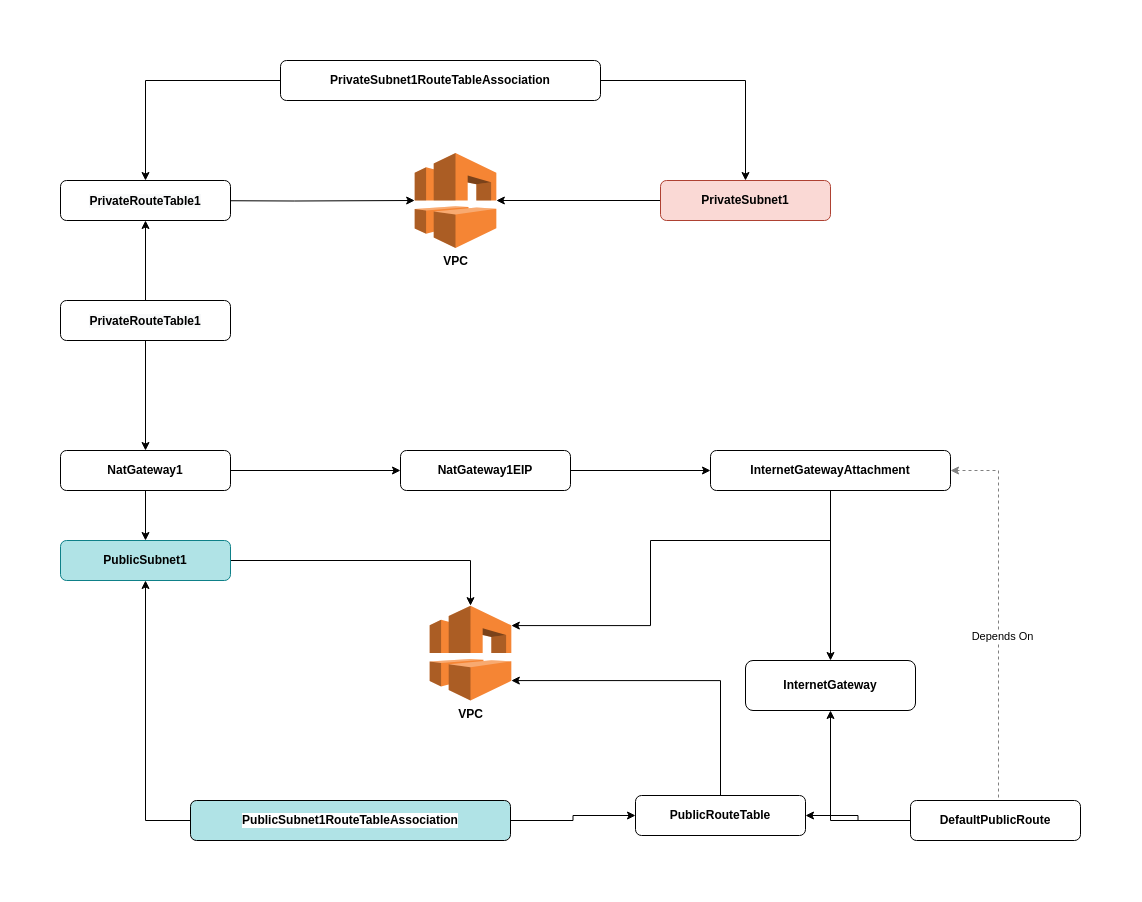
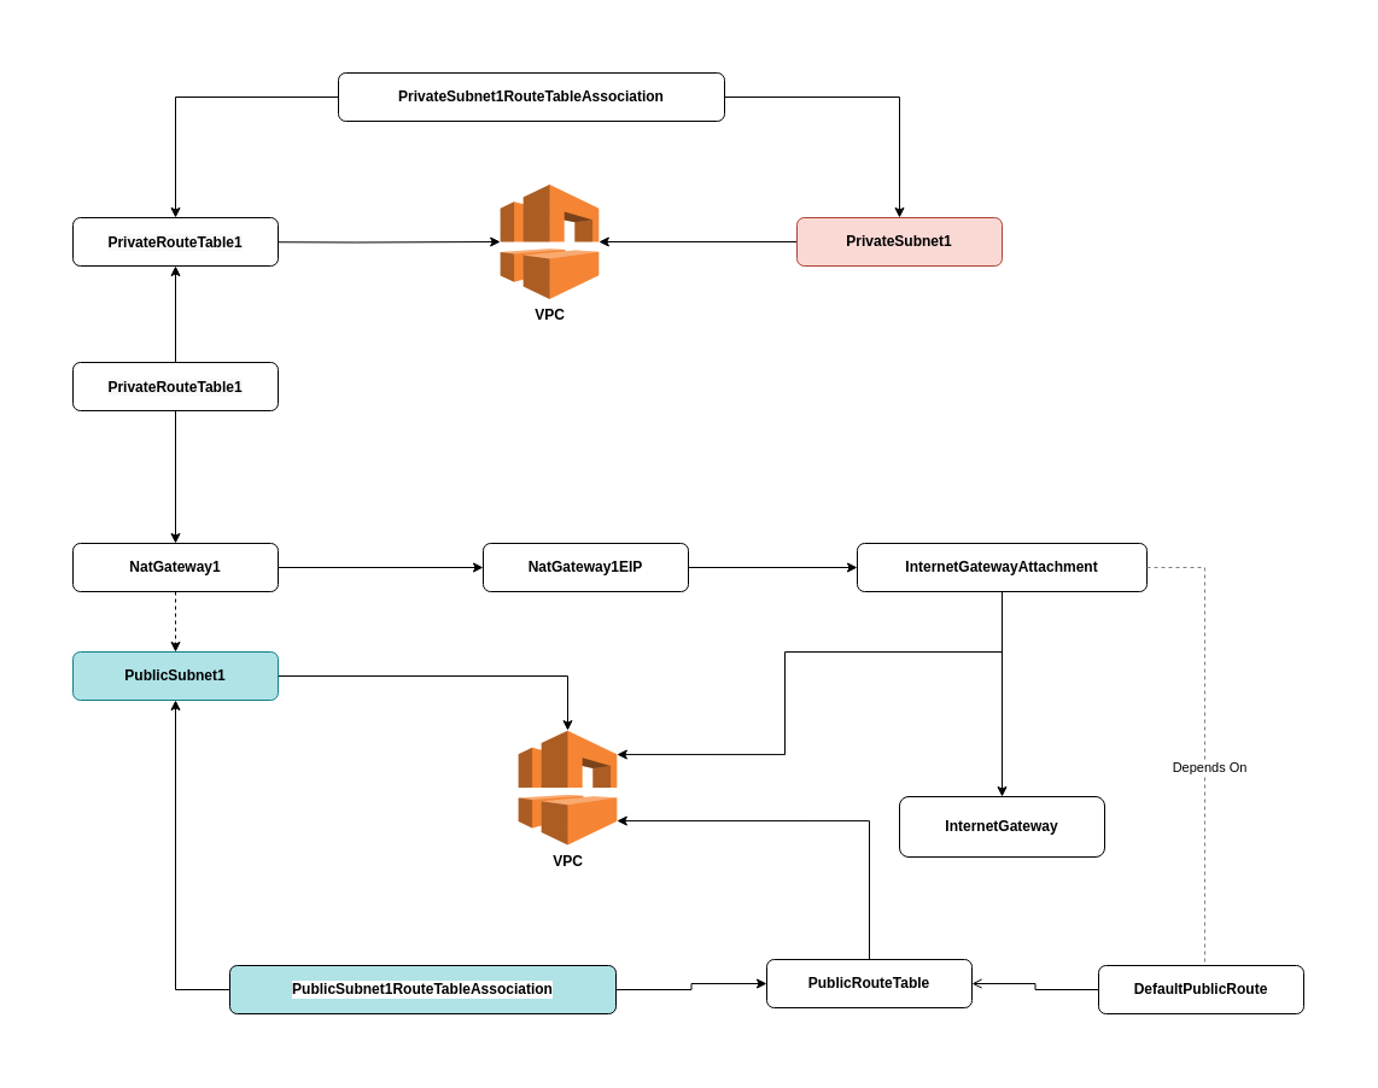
  <mxCell id="0" />
  <mxCell id="1" parent="0" />
  <mxCell id="2" value="" style="rounded=1;whiteSpace=wrap;html=1;fontFamily=Helvetica;fontSize=12;fontColor=#000000;arcSize=1;strokeColor=none;" parent="1" vertex="1"><mxGeometry x="20" y="20" width="1100" height="860" as="geometry" /></mxCell>
  <mxCell id="3" value="&lt;div style=&quot;background-color: rgb(255, 255, 255); font-size: 12px;&quot;&gt;&lt;span style=&quot;font-size: 12px;&quot;&gt;InternetGateway&lt;/span&gt;&lt;/div&gt;" style="rounded=1;whiteSpace=wrap;html=1;fontStyle=1;fontFamily=Helvetica;fontSize=12;" parent="1" vertex="1"><mxGeometry x="745" y="660" width="170" height="50" as="geometry" /></mxCell>
  <mxCell id="4" style="edgeStyle=orthogonalEdgeStyle;rounded=0;orthogonalLoop=1;jettySize=auto;html=1;entryX=0.5;entryY=0;entryDx=0;entryDy=0;" parent="1" source="6" target="3" edge="1"><mxGeometry relative="1" as="geometry" /></mxCell>
  <mxCell id="5" style="edgeStyle=orthogonalEdgeStyle;rounded=0;orthogonalLoop=1;jettySize=auto;html=1;exitX=0.5;exitY=1;exitDx=0;exitDy=0;entryX=1;entryY=0.21;entryDx=0;entryDy=0;entryPerimeter=0;" parent="1" source="6" target="33" edge="1"><mxGeometry relative="1" as="geometry"><mxPoint x="495.84" y="640" as="targetPoint" /><Array as="points"><mxPoint x="830" y="540" /><mxPoint x="650" y="540" /><mxPoint x="650" y="625" /></Array></mxGeometry></mxCell>
  <mxCell id="6" value="&lt;div style=&quot;background-color: rgb(255, 255, 255); font-size: 12px;&quot;&gt;&lt;div style=&quot;font-size: 12px;&quot;&gt;&lt;span style=&quot;font-size: 12px;&quot;&gt;InternetGatewayAttachment&lt;/span&gt;&lt;/div&gt;&lt;/div&gt;" style="rounded=1;whiteSpace=wrap;html=1;fontStyle=1;fontFamily=Helvetica;fontSize=12;" parent="1" vertex="1"><mxGeometry x="710" y="450" width="240" height="40" as="geometry" /></mxCell>
  <mxCell id="7" style="edgeStyle=orthogonalEdgeStyle;rounded=0;orthogonalLoop=1;jettySize=auto;html=1;entryX=0.5;entryY=0;entryDx=0;entryDy=0;entryPerimeter=0;" parent="1" source="8" target="33" edge="1"><mxGeometry relative="1" as="geometry"><mxPoint x="470.067" y="630" as="targetPoint" /></mxGeometry></mxCell>
  <mxCell id="8" value="&lt;div style=&quot;font-size: 12px;&quot;&gt;&lt;div style=&quot;font-size: 12px;&quot;&gt;&lt;span style=&quot;font-size: 12px;&quot;&gt;PublicSubnet1&lt;/span&gt;&lt;/div&gt;&lt;/div&gt;" style="rounded=1;whiteSpace=wrap;html=1;fontStyle=1;fontFamily=Helvetica;fontSize=12;fillColor=#b0e3e6;strokeColor=#0e8088;" parent="1" vertex="1"><mxGeometry x="60" y="540" width="170" height="40" as="geometry" /></mxCell>
  <mxCell id="9" style="edgeStyle=orthogonalEdgeStyle;rounded=0;orthogonalLoop=1;jettySize=auto;html=1;" parent="1" source="10" target="32" edge="1"><mxGeometry relative="1" as="geometry" /></mxCell>
  <mxCell id="10" value="&lt;div style=&quot;font-size: 12px;&quot;&gt;&lt;div style=&quot;font-size: 12px;&quot;&gt;&lt;div style=&quot;font-size: 12px;&quot;&gt;&lt;span style=&quot;font-size: 12px;&quot;&gt;PrivateSubnet1&lt;/span&gt;&lt;/div&gt;&lt;/div&gt;&lt;/div&gt;" style="rounded=1;whiteSpace=wrap;html=1;fontStyle=1;fontFamily=Helvetica;fontSize=12;fillColor=#fad9d5;strokeColor=#ae4132;" parent="1" vertex="1"><mxGeometry x="660" y="180" width="170" height="40" as="geometry" /></mxCell>
  <mxCell id="11" style="edgeStyle=orthogonalEdgeStyle;rounded=0;orthogonalLoop=1;jettySize=auto;html=1;" parent="1" source="12" target="6" edge="1"><mxGeometry relative="1" as="geometry" /></mxCell>
  <mxCell id="12" value="&lt;div style=&quot;background-color: rgb(255, 255, 255); font-size: 12px;&quot;&gt;&lt;div style=&quot;font-size: 12px;&quot;&gt;&lt;div style=&quot;font-size: 12px;&quot;&gt;&lt;div style=&quot;font-size: 12px;&quot;&gt;&lt;span style=&quot;font-size: 12px;&quot;&gt;NatGateway1EIP&lt;/span&gt;&lt;/div&gt;&lt;/div&gt;&lt;/div&gt;&lt;/div&gt;" style="rounded=1;whiteSpace=wrap;html=1;fontStyle=1;fontFamily=Helvetica;fontSize=12;" parent="1" vertex="1"><mxGeometry x="400" y="450" width="170" height="40" as="geometry" /></mxCell>
  <mxCell id="13" style="edgeStyle=orthogonalEdgeStyle;rounded=0;orthogonalLoop=1;jettySize=auto;html=1;" parent="1" source="15" target="12" edge="1"><mxGeometry relative="1" as="geometry" /></mxCell>
- <mxCell id="14" style="edgeStyle=orthogonalEdgeStyle;rounded=0;orthogonalLoop=1;jettySize=auto;html=1;" parent="1" source="15" target="8" edge="1"><mxGeometry relative="1" as="geometry" /></mxCell>
+ <mxCell id="14" style="edgeStyle=orthogonalEdgeStyle;rounded=0;orthogonalLoop=1;jettySize=auto;html=1;dashed=1;" parent="1" source="15" target="8" edge="1"><mxGeometry relative="1" as="geometry" /></mxCell>
  <mxCell id="15" value="&lt;div style=&quot;background-color: rgb(255, 255, 255); font-size: 12px;&quot;&gt;&lt;div style=&quot;font-size: 12px;&quot;&gt;&lt;div style=&quot;font-size: 12px;&quot;&gt;&lt;span style=&quot;font-size: 12px;&quot;&gt;NatGateway1&lt;/span&gt;&lt;/div&gt;&lt;/div&gt;&lt;/div&gt;" style="rounded=1;whiteSpace=wrap;html=1;fontStyle=1;fontFamily=Helvetica;fontSize=12;" parent="1" vertex="1"><mxGeometry x="60" y="450" width="170" height="40" as="geometry" /></mxCell>
  <mxCell id="16" style="edgeStyle=orthogonalEdgeStyle;rounded=0;orthogonalLoop=1;jettySize=auto;html=1;entryX=1;entryY=0.79;entryDx=0;entryDy=0;exitX=0.5;exitY=0;exitDx=0;exitDy=0;entryPerimeter=0;" parent="1" source="17" target="33" edge="1"><mxGeometry relative="1" as="geometry"><mxPoint x="495.84" y="677.4" as="targetPoint" /></mxGeometry></mxCell>
  <mxCell id="17" value="&lt;div style=&quot;background-color: rgb(255, 255, 255); font-size: 12px;&quot;&gt;&lt;div style=&quot;font-size: 12px;&quot;&gt;&lt;div style=&quot;font-size: 12px;&quot;&gt;&lt;span style=&quot;font-size: 12px;&quot;&gt;PublicRouteTable&lt;/span&gt;&lt;/div&gt;&lt;/div&gt;&lt;/div&gt;" style="rounded=1;whiteSpace=wrap;html=1;fontStyle=1;fontFamily=Helvetica;fontSize=12;" parent="1" vertex="1"><mxGeometry x="635" y="795" width="170" height="40" as="geometry" /></mxCell>
- <mxCell id="18" style="edgeStyle=orthogonalEdgeStyle;rounded=0;orthogonalLoop=1;jettySize=auto;html=1;entryX=1;entryY=0.5;entryDx=0;entryDy=0;" parent="1" source="22" target="17" edge="1"><mxGeometry relative="1" as="geometry" /></mxCell>
- <mxCell id="19" style="edgeStyle=orthogonalEdgeStyle;rounded=0;orthogonalLoop=1;jettySize=auto;html=1;exitX=0;exitY=0.5;exitDx=0;exitDy=0;" parent="1" source="22" target="3" edge="1"><mxGeometry relative="1" as="geometry"><Array as="points"><mxPoint x="830" y="820" /></Array></mxGeometry></mxCell>
- <mxCell id="20" style="edgeStyle=orthogonalEdgeStyle;rounded=0;orthogonalLoop=1;jettySize=auto;html=1;entryX=1;entryY=0.5;entryDx=0;entryDy=0;dashed=1;exitX=0.5;exitY=0;exitDx=0;exitDy=0;fillColor=#d5e8d4;strokeColor=#808080;" parent="1" source="22" target="6" edge="1"><mxGeometry relative="1" as="geometry"><mxPoint x="960" y="740" as="sourcePoint" /><Array as="points"><mxPoint x="998" y="800" /><mxPoint x="998" y="470" /></Array></mxGeometry></mxCell>
+ <mxCell id="18" style="edgeStyle=orthogonalEdgeStyle;rounded=0;orthogonalLoop=1;jettySize=auto;html=1;entryX=1;entryY=0.5;entryDx=0;entryDy=0;endArrow=open;" parent="1" source="22" target="17" edge="1"><mxGeometry relative="1" as="geometry" /></mxCell>
+ <mxCell id="20" style="edgeStyle=orthogonalEdgeStyle;rounded=0;orthogonalLoop=1;jettySize=auto;html=1;entryX=1;entryY=0.5;entryDx=0;entryDy=0;dashed=1;exitX=0.5;exitY=0;exitDx=0;exitDy=0;fillColor=#d5e8d4;strokeColor=#808080;endArrow=none;" parent="1" source="22" target="6" edge="1"><mxGeometry relative="1" as="geometry"><mxPoint x="960" y="740" as="sourcePoint" /><Array as="points"><mxPoint x="998" y="800" /><mxPoint x="998" y="470" /></Array></mxGeometry></mxCell>
  <mxCell id="21" value="Depends On" style="edgeLabel;html=1;align=center;verticalAlign=middle;resizable=0;points=[];" parent="20" vertex="1" connectable="0"><mxGeometry x="-0.12" y="5" relative="1" as="geometry"><mxPoint x="8" as="offset" /></mxGeometry></mxCell>
  <mxCell id="22" value="&lt;div style=&quot;background-color: rgb(255, 255, 255); font-size: 12px;&quot;&gt;&lt;div style=&quot;font-size: 12px;&quot;&gt;&lt;div style=&quot;font-size: 12px;&quot;&gt;&lt;div style=&quot;font-size: 12px;&quot;&gt;&lt;span style=&quot;font-size: 12px;&quot;&gt;DefaultPublicRoute&lt;/span&gt;&lt;/div&gt;&lt;/div&gt;&lt;/div&gt;&lt;/div&gt;" style="rounded=1;whiteSpace=wrap;html=1;fontStyle=1;fontFamily=Helvetica;fontSize=12;" parent="1" vertex="1"><mxGeometry x="910" y="800" width="170" height="40" as="geometry" /></mxCell>
  <mxCell id="23" style="edgeStyle=orthogonalEdgeStyle;rounded=0;orthogonalLoop=1;jettySize=auto;html=1;entryX=0;entryY=0.5;entryDx=0;entryDy=0;" parent="1" source="25" target="17" edge="1"><mxGeometry relative="1" as="geometry" /></mxCell>
  <mxCell id="24" style="edgeStyle=orthogonalEdgeStyle;rounded=0;orthogonalLoop=1;jettySize=auto;html=1;entryX=0.5;entryY=1;entryDx=0;entryDy=0;exitX=0;exitY=0.5;exitDx=0;exitDy=0;" parent="1" source="25" target="8" edge="1"><mxGeometry relative="1" as="geometry" /></mxCell>
  <mxCell id="25" value="&lt;div style=&quot;background-color: rgb(255, 255, 255); font-size: 12px;&quot;&gt;&lt;div style=&quot;font-size: 12px;&quot;&gt;&lt;div style=&quot;font-size: 12px;&quot;&gt;&lt;div style=&quot;font-size: 12px;&quot;&gt;&lt;div style=&quot;font-size: 12px;&quot;&gt;&lt;div style=&quot;font-size: 12px;&quot;&gt;&lt;span style=&quot;font-size: 12px;&quot;&gt;PublicSubnet1RouteTableAssociation&lt;/span&gt;&lt;/div&gt;&lt;/div&gt;&lt;/div&gt;&lt;/div&gt;&lt;/div&gt;&lt;/div&gt;" style="rounded=1;whiteSpace=wrap;html=1;fontStyle=1;fontFamily=Helvetica;fontSize=12;fillColor=#b0e3e6;" parent="1" vertex="1"><mxGeometry x="190" y="800" width="320" height="40" as="geometry" /></mxCell>
  <mxCell id="26" style="edgeStyle=orthogonalEdgeStyle;rounded=0;orthogonalLoop=1;jettySize=auto;html=1;exitX=1;exitY=0.5;exitDx=0;exitDy=0;exitPerimeter=0;" parent="1" target="32" edge="1"><mxGeometry relative="1" as="geometry"><mxPoint x="172.18" y="200" as="sourcePoint" /></mxGeometry></mxCell>
  <mxCell id="27" style="edgeStyle=orthogonalEdgeStyle;rounded=0;orthogonalLoop=1;jettySize=auto;html=1;" parent="1" source="35" target="34" edge="1"><mxGeometry relative="1" as="geometry"><mxPoint x="145.005" y="290" as="sourcePoint" /><mxPoint x="145.005" y="225" as="targetPoint" /></mxGeometry></mxCell>
  <mxCell id="28" style="edgeStyle=orthogonalEdgeStyle;rounded=0;orthogonalLoop=1;jettySize=auto;html=1;" parent="1" source="35" target="15" edge="1"><mxGeometry relative="1" as="geometry"><mxPoint x="145.005" y="345" as="sourcePoint" /></mxGeometry></mxCell>
  <mxCell id="29" style="edgeStyle=orthogonalEdgeStyle;rounded=0;orthogonalLoop=1;jettySize=auto;html=1;exitX=0;exitY=0.5;exitDx=0;exitDy=0;" parent="1" source="31" target="34" edge="1"><mxGeometry relative="1" as="geometry"><mxPoint x="145" y="175" as="targetPoint" /><Array as="points"><mxPoint x="145" y="80" /></Array></mxGeometry></mxCell>
  <mxCell id="30" style="edgeStyle=orthogonalEdgeStyle;rounded=0;orthogonalLoop=1;jettySize=auto;html=1;entryX=0.5;entryY=0;entryDx=0;entryDy=0;exitX=1;exitY=0.5;exitDx=0;exitDy=0;" parent="1" source="31" target="10" edge="1"><mxGeometry relative="1" as="geometry" /></mxCell>
  <mxCell id="31" value="&lt;div style=&quot;background-color: rgb(255, 255, 255); font-size: 12px;&quot;&gt;&lt;div style=&quot;font-size: 12px;&quot;&gt;&lt;div style=&quot;font-size: 12px;&quot;&gt;&lt;div style=&quot;font-size: 12px;&quot;&gt;&lt;div style=&quot;font-size: 12px;&quot;&gt;&lt;span style=&quot;font-size: 12px;&quot;&gt;PrivateSubnet1RouteTableAssociation&lt;/span&gt;&lt;/div&gt;&lt;/div&gt;&lt;/div&gt;&lt;/div&gt;&lt;/div&gt;" style="rounded=1;whiteSpace=wrap;html=1;fontStyle=1;fontFamily=Helvetica;fontSize=12;" parent="1" vertex="1"><mxGeometry x="280" y="60" width="320" height="40" as="geometry" /></mxCell>
  <mxCell id="32" value="VPC" style="outlineConnect=0;dashed=0;verticalLabelPosition=bottom;verticalAlign=top;align=center;html=1;shape=mxgraph.aws3.vpc;fillColor=#F58534;gradientColor=none;fontStyle=1" parent="1" vertex="1"><mxGeometry x="414.17" y="152.58" width="81.67" height="94.84" as="geometry" /></mxCell>
  <mxCell id="33" value="VPC" style="outlineConnect=0;dashed=0;verticalLabelPosition=bottom;verticalAlign=top;align=center;html=1;shape=mxgraph.aws3.vpc;fillColor=#F58534;gradientColor=none;fontStyle=1" parent="1" vertex="1"><mxGeometry x="429.16" y="605.16" width="81.67" height="94.84" as="geometry" /></mxCell>
  <mxCell id="34" value="&lt;div style=&quot;background-color: rgb(255 , 255 , 255) ; font-size: 9.8pt&quot;&gt;&lt;div style=&quot;font-size: 9.8pt&quot;&gt;&lt;div style=&quot;font-size: 9.8pt&quot;&gt;&lt;span style=&quot;font-size: 12px ; background-color: rgb(248 , 249 , 250)&quot;&gt;PrivateRouteTable1&lt;/span&gt;&lt;br&gt;&lt;/div&gt;&lt;/div&gt;&lt;/div&gt;" style="rounded=1;whiteSpace=wrap;html=1;fontStyle=1;fontFamily=Helvetica;" parent="1" vertex="1"><mxGeometry x="60" y="180" width="170" height="40" as="geometry" /></mxCell>
  <mxCell id="35" value="&lt;div style=&quot;background-color: rgb(255 , 255 , 255) ; font-size: 9.8pt&quot;&gt;&lt;div style=&quot;font-size: 9.8pt&quot;&gt;&lt;div style=&quot;font-size: 9.8pt&quot;&gt;&lt;span style=&quot;font-size: 12px ; background-color: rgb(248 , 249 , 250)&quot;&gt;PrivateRouteTable1&lt;/span&gt;&lt;br&gt;&lt;/div&gt;&lt;/div&gt;&lt;/div&gt;" style="rounded=1;whiteSpace=wrap;html=1;fontStyle=1;fontFamily=Helvetica;" parent="1" vertex="1"><mxGeometry x="60" y="300" width="170" height="40" as="geometry" /></mxCell>
